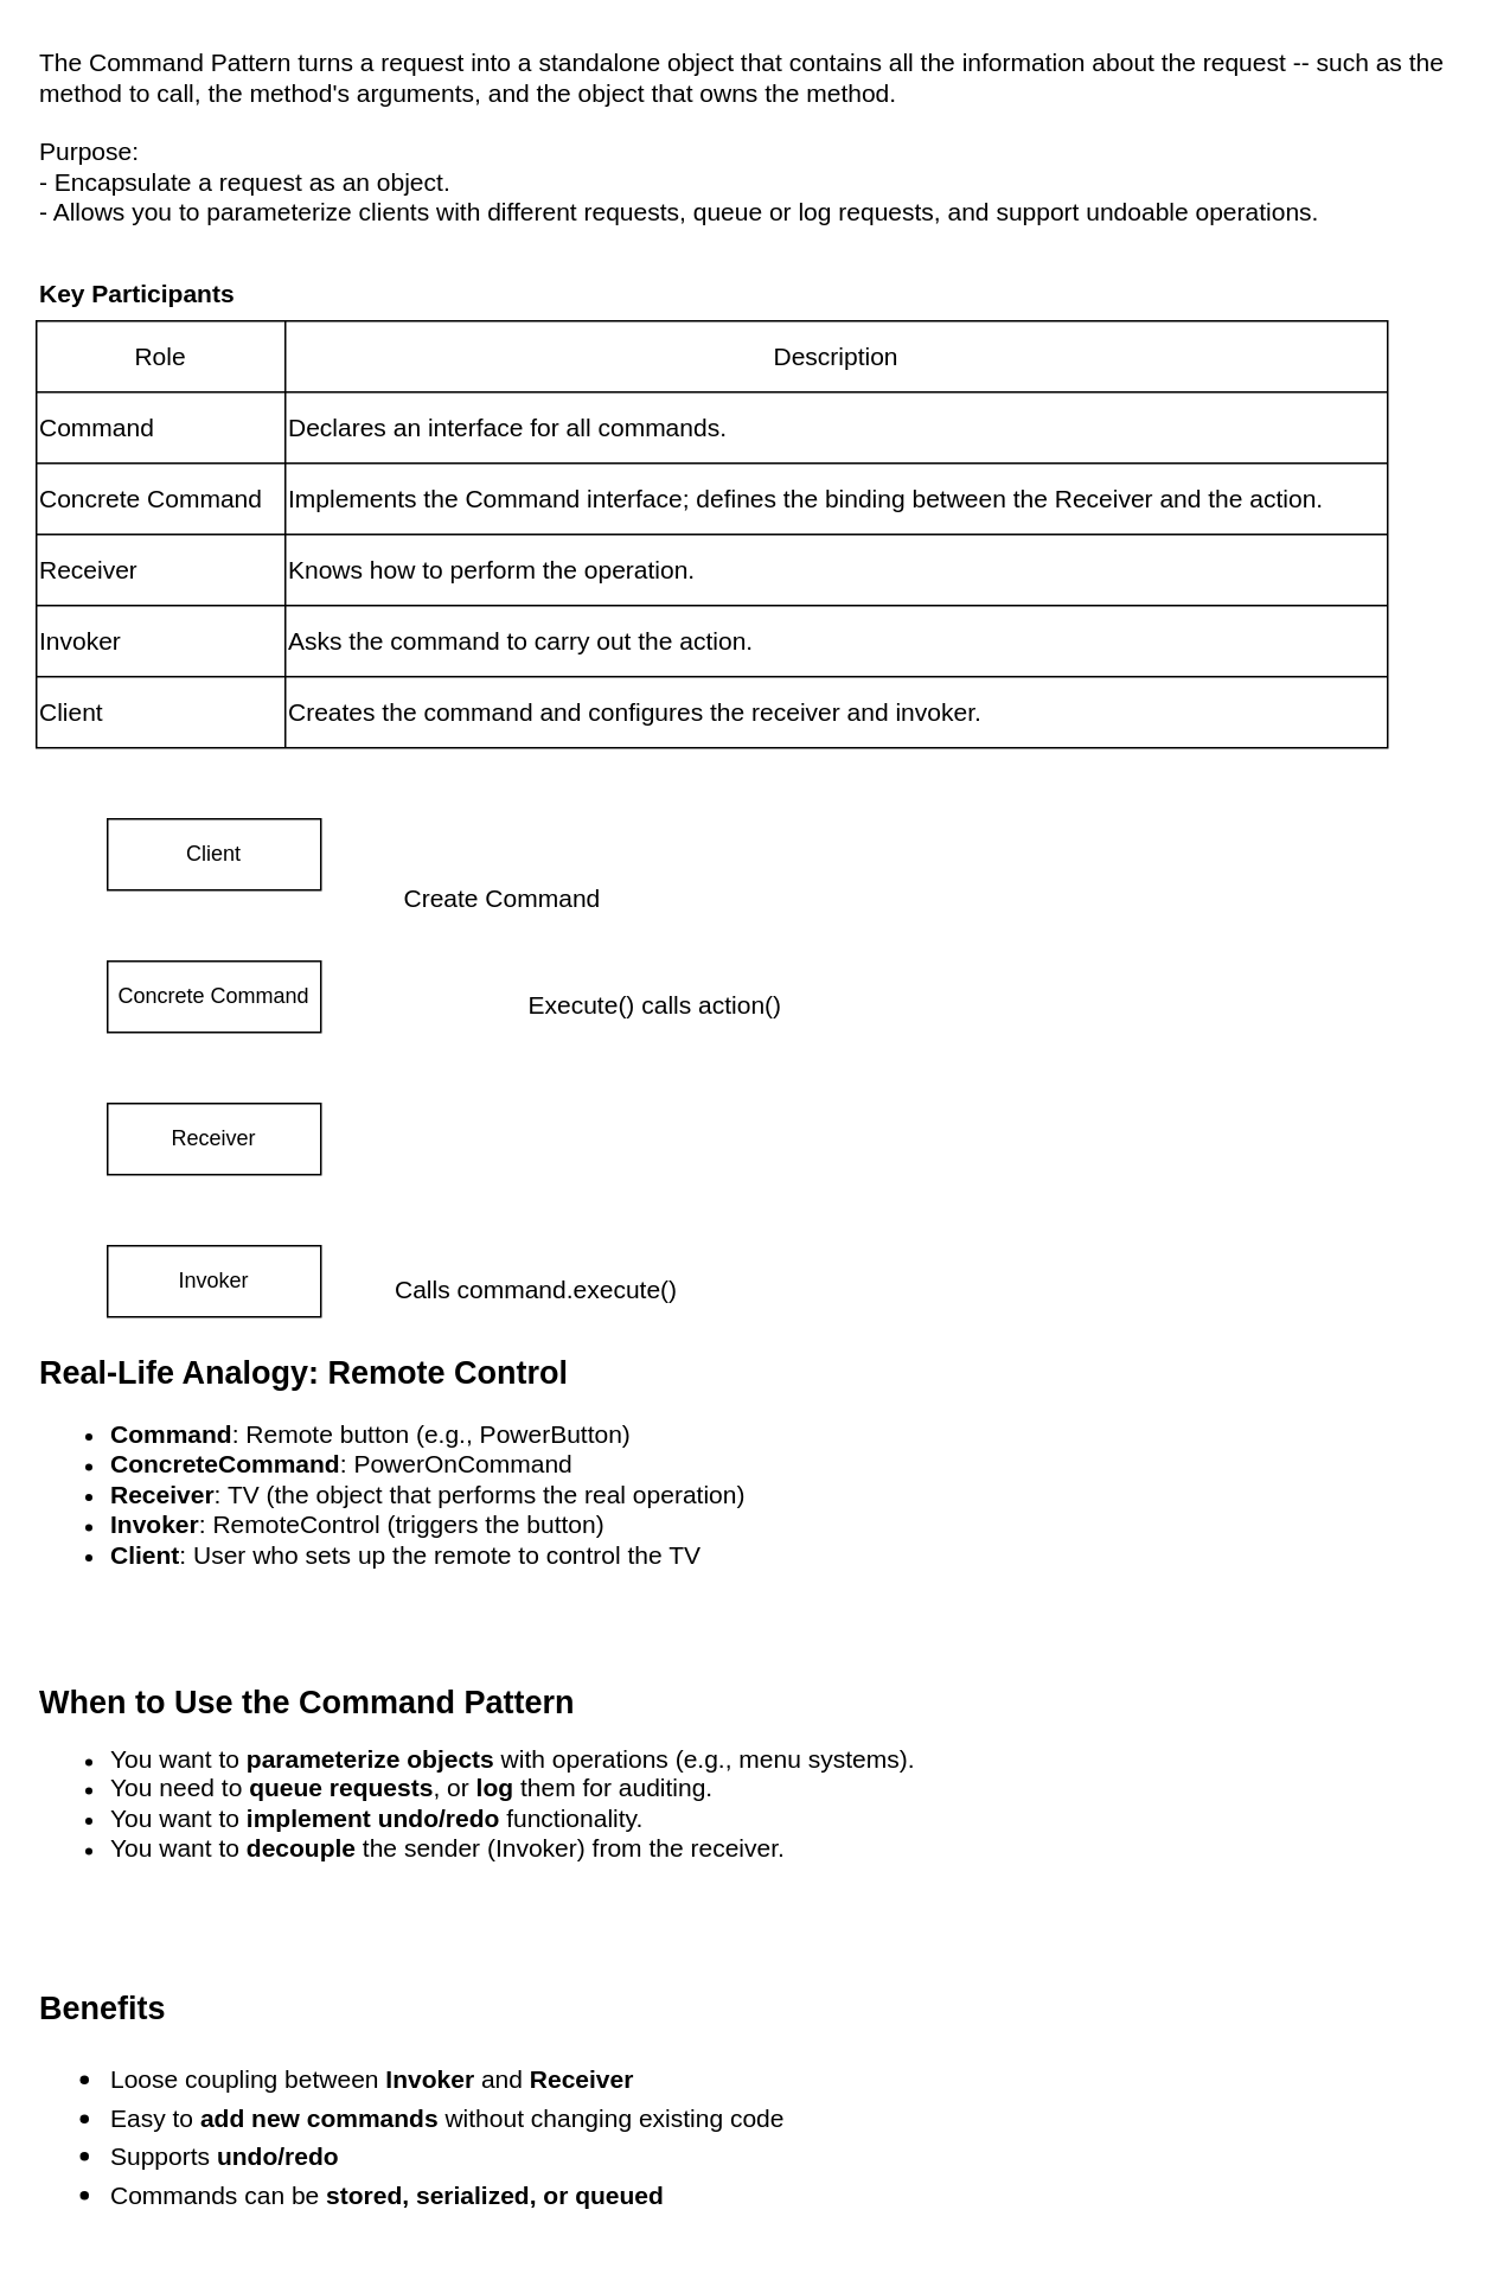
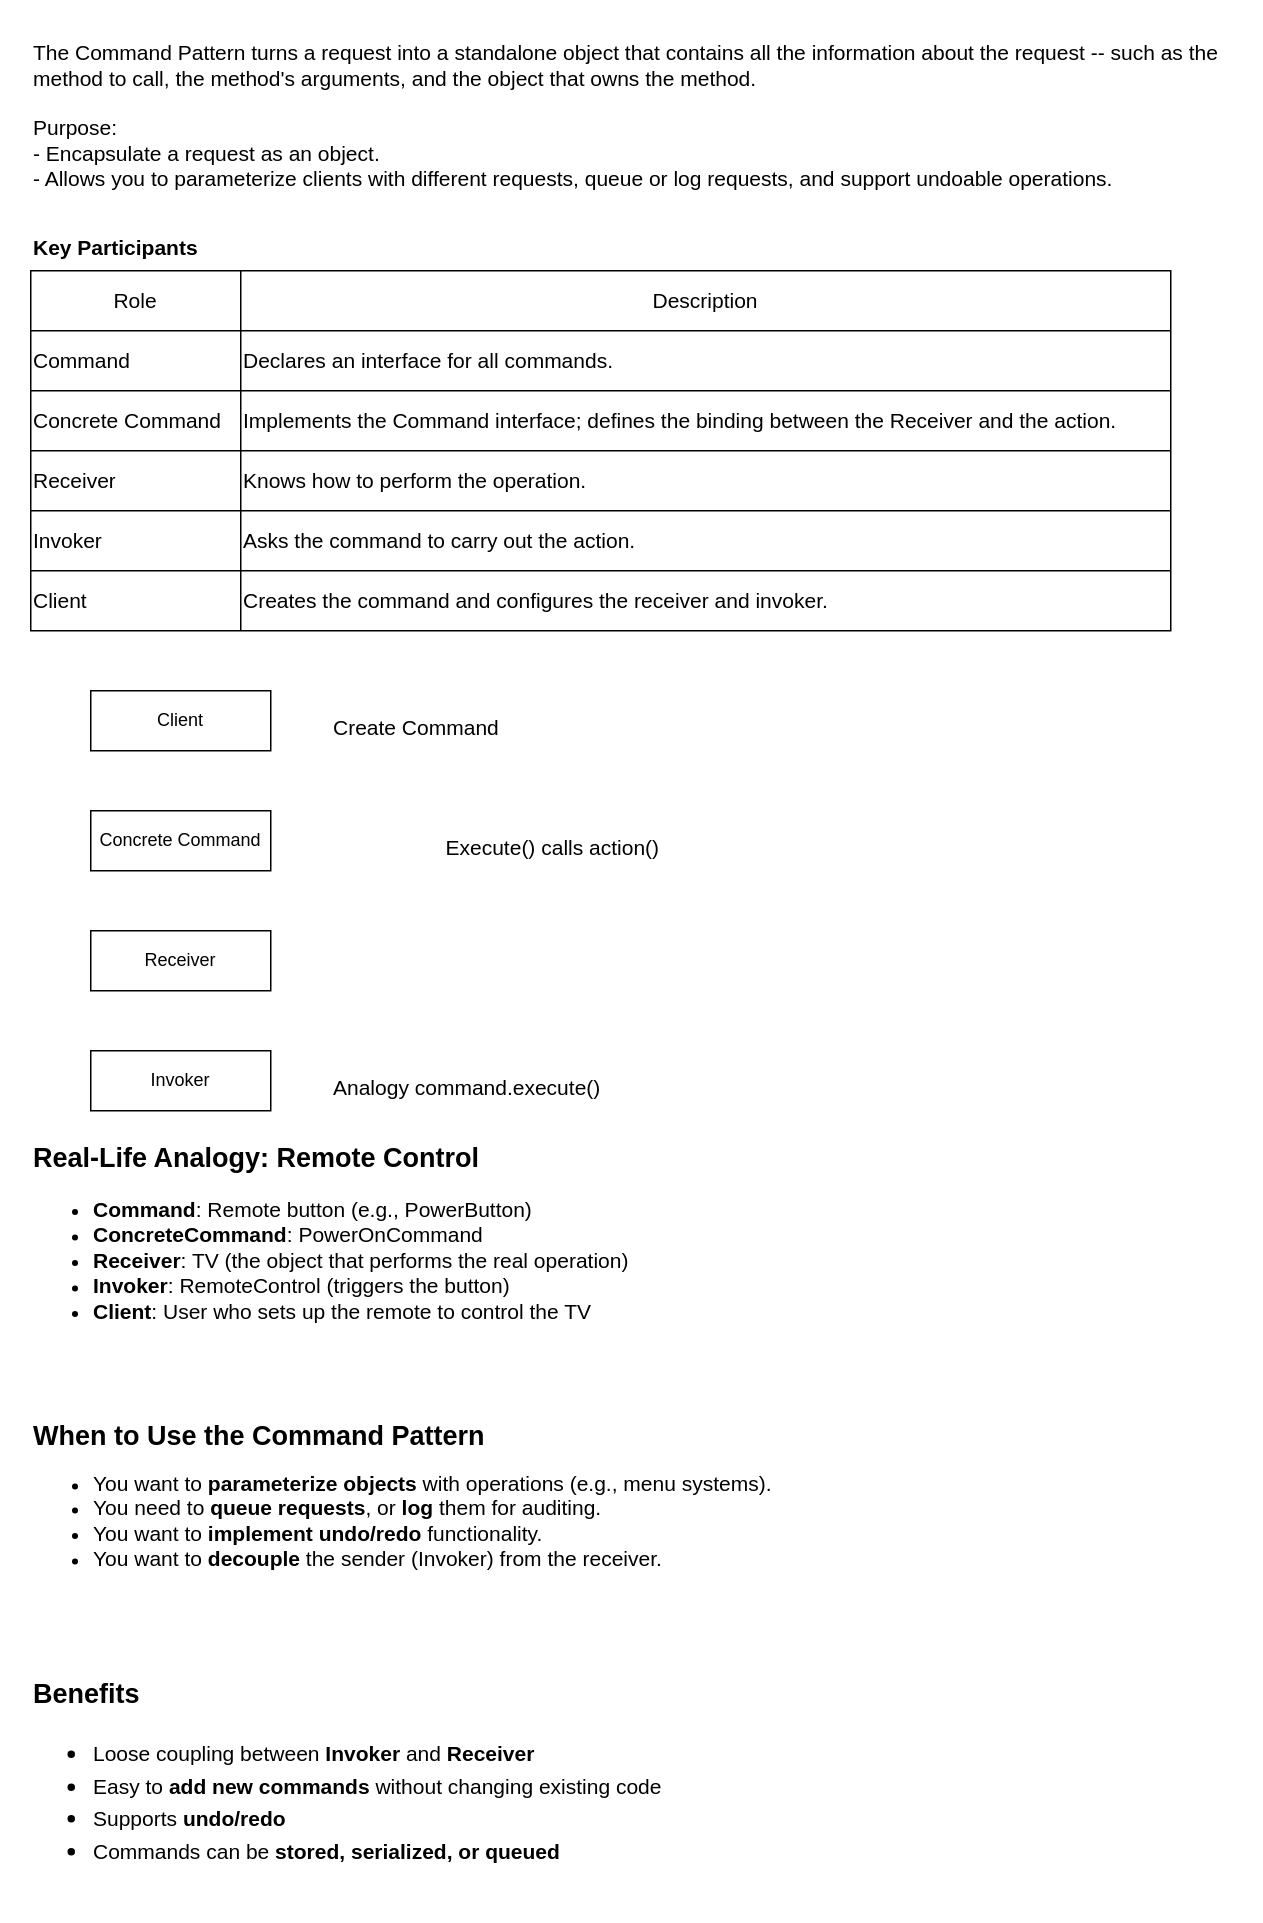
  <mxCell id="0" />
  <mxCell id="1" parent="0" />
  <mxCell id="2" value="The Command Pattern turns a request into a standalone object that contains all the information about the request -- such as the method to call, the method's arguments, and the object that owns the method.&#10;&#10;Purpose:&#10;- Encapsulate a request as an object.&#10;- Allows you to parameterize clients with different requests, queue or log requests, and support undoable operations." style="text;whiteSpace=wrap;fontSize=14;" vertex="1" parent="1"><mxGeometry x="20" y="20" width="800" height="120" as="geometry" /></mxCell>
  <mxCell id="3" value="&lt;b&gt;Key Participants&lt;/b&gt;" style="text;html=1;align=left;verticalAlign=middle;whiteSpace=wrap;rounded=0;fontSize=14;" vertex="1" parent="1"><mxGeometry x="20" y="150" width="800" height="30" as="geometry" /></mxCell>
  <mxCell id="4" value="" style="shape=table;startSize=0;container=1;collapsible=0;childLayout=tableLayout;" vertex="1" parent="1"><mxGeometry x="20" y="180" width="760" height="240" as="geometry" /></mxCell>
  <mxCell id="5" value="" style="shape=tableRow;horizontal=0;startSize=0;swimlaneHead=0;swimlaneBody=0;strokeColor=inherit;top=0;left=0;bottom=0;right=0;collapsible=0;dropTarget=0;fillColor=none;points=[[0,0.5],[1,0.5]];portConstraint=eastwest;" vertex="1" parent="4"><mxGeometry width="760" height="40" as="geometry" /></mxCell>
  <mxCell id="6" value="&lt;font style=&quot;font-size: 14px;&quot;&gt;Role&lt;/font&gt;" style="shape=partialRectangle;html=1;whiteSpace=wrap;connectable=0;strokeColor=inherit;overflow=hidden;fillColor=none;top=0;left=0;bottom=0;right=0;pointerEvents=1;" vertex="1" parent="5"><mxGeometry width="140" height="40" as="geometry"><mxRectangle width="140" height="40" as="alternateBounds" /></mxGeometry></mxCell>
  <mxCell id="7" value="&lt;font style=&quot;font-size: 14px;&quot;&gt;Description&lt;/font&gt;" style="shape=partialRectangle;html=1;whiteSpace=wrap;connectable=0;strokeColor=inherit;overflow=hidden;fillColor=none;top=0;left=0;bottom=0;right=0;pointerEvents=1;" vertex="1" parent="5"><mxGeometry x="140" width="620" height="40" as="geometry"><mxRectangle width="620" height="40" as="alternateBounds" /></mxGeometry></mxCell>
  <mxCell id="8" value="" style="shape=tableRow;horizontal=0;startSize=0;swimlaneHead=0;swimlaneBody=0;strokeColor=inherit;top=0;left=0;bottom=0;right=0;collapsible=0;dropTarget=0;fillColor=none;points=[[0,0.5],[1,0.5]];portConstraint=eastwest;" vertex="1" parent="4"><mxGeometry y="40" width="760" height="40" as="geometry" /></mxCell>
  <mxCell id="9" value="Command" style="shape=partialRectangle;html=1;whiteSpace=wrap;connectable=0;strokeColor=inherit;overflow=hidden;fillColor=none;top=0;left=0;bottom=0;right=0;pointerEvents=1;fontSize=14;align=left;" vertex="1" parent="8"><mxGeometry width="140" height="40" as="geometry"><mxRectangle width="140" height="40" as="alternateBounds" /></mxGeometry></mxCell>
  <mxCell id="10" value="&lt;font style=&quot;font-size: 14px;&quot;&gt;Declares an interface for all commands.&lt;/font&gt;" style="shape=partialRectangle;html=1;whiteSpace=wrap;connectable=0;strokeColor=inherit;overflow=hidden;fillColor=none;top=0;left=0;bottom=0;right=0;pointerEvents=1;align=left;" vertex="1" parent="8"><mxGeometry x="140" width="620" height="40" as="geometry"><mxRectangle width="620" height="40" as="alternateBounds" /></mxGeometry></mxCell>
  <mxCell id="11" value="" style="shape=tableRow;horizontal=0;startSize=0;swimlaneHead=0;swimlaneBody=0;strokeColor=inherit;top=0;left=0;bottom=0;right=0;collapsible=0;dropTarget=0;fillColor=none;points=[[0,0.5],[1,0.5]];portConstraint=eastwest;" vertex="1" parent="4"><mxGeometry y="80" width="760" height="40" as="geometry" /></mxCell>
  <mxCell id="12" value="Concrete Command" style="shape=partialRectangle;html=1;whiteSpace=wrap;connectable=0;strokeColor=inherit;overflow=hidden;fillColor=none;top=0;left=0;bottom=0;right=0;pointerEvents=1;fontSize=14;align=left;" vertex="1" parent="11"><mxGeometry width="140" height="40" as="geometry"><mxRectangle width="140" height="40" as="alternateBounds" /></mxGeometry></mxCell>
  <mxCell id="13" value="&lt;font style=&quot;font-size: 14px;&quot;&gt;Implements the Command interface; defines the binding between the Receiver and the action.&lt;/font&gt;" style="shape=partialRectangle;html=1;whiteSpace=wrap;connectable=0;strokeColor=inherit;overflow=hidden;fillColor=none;top=0;left=0;bottom=0;right=0;pointerEvents=1;align=left;" vertex="1" parent="11"><mxGeometry x="140" width="620" height="40" as="geometry"><mxRectangle width="620" height="40" as="alternateBounds" /></mxGeometry></mxCell>
  <mxCell id="14" value="" style="shape=tableRow;horizontal=0;startSize=0;swimlaneHead=0;swimlaneBody=0;strokeColor=inherit;top=0;left=0;bottom=0;right=0;collapsible=0;dropTarget=0;fillColor=none;points=[[0,0.5],[1,0.5]];portConstraint=eastwest;" vertex="1" parent="4"><mxGeometry y="120" width="760" height="40" as="geometry" /></mxCell>
  <mxCell id="15" value="&lt;font style=&quot;font-size: 14px;&quot;&gt;Receiver&lt;/font&gt;" style="shape=partialRectangle;html=1;whiteSpace=wrap;connectable=0;strokeColor=inherit;overflow=hidden;fillColor=none;top=0;left=0;bottom=0;right=0;pointerEvents=1;align=left;" vertex="1" parent="14"><mxGeometry width="140" height="40" as="geometry"><mxRectangle width="140" height="40" as="alternateBounds" /></mxGeometry></mxCell>
  <mxCell id="16" value="Knows how to perform the operation." style="shape=partialRectangle;html=1;whiteSpace=wrap;connectable=0;strokeColor=inherit;overflow=hidden;fillColor=none;top=0;left=0;bottom=0;right=0;pointerEvents=1;align=left;fontSize=14;" vertex="1" parent="14"><mxGeometry x="140" width="620" height="40" as="geometry"><mxRectangle width="620" height="40" as="alternateBounds" /></mxGeometry></mxCell>
  <mxCell id="17" value="" style="shape=tableRow;horizontal=0;startSize=0;swimlaneHead=0;swimlaneBody=0;strokeColor=inherit;top=0;left=0;bottom=0;right=0;collapsible=0;dropTarget=0;fillColor=none;points=[[0,0.5],[1,0.5]];portConstraint=eastwest;" vertex="1" parent="4"><mxGeometry y="160" width="760" height="40" as="geometry" /></mxCell>
  <mxCell id="18" value="&lt;font style=&quot;font-size: 14px;&quot;&gt;Invoker&lt;/font&gt;" style="shape=partialRectangle;html=1;whiteSpace=wrap;connectable=0;strokeColor=inherit;overflow=hidden;fillColor=none;top=0;left=0;bottom=0;right=0;pointerEvents=1;align=left;" vertex="1" parent="17"><mxGeometry width="140" height="40" as="geometry"><mxRectangle width="140" height="40" as="alternateBounds" /></mxGeometry></mxCell>
  <mxCell id="19" value="Asks the command to carry out the action." style="shape=partialRectangle;html=1;whiteSpace=wrap;connectable=0;strokeColor=inherit;overflow=hidden;fillColor=none;top=0;left=0;bottom=0;right=0;pointerEvents=1;align=left;fontSize=14;" vertex="1" parent="17"><mxGeometry x="140" width="620" height="40" as="geometry"><mxRectangle width="620" height="40" as="alternateBounds" /></mxGeometry></mxCell>
  <mxCell id="20" value="" style="shape=tableRow;horizontal=0;startSize=0;swimlaneHead=0;swimlaneBody=0;strokeColor=inherit;top=0;left=0;bottom=0;right=0;collapsible=0;dropTarget=0;fillColor=none;points=[[0,0.5],[1,0.5]];portConstraint=eastwest;" vertex="1" parent="4"><mxGeometry y="200" width="760" height="40" as="geometry" /></mxCell>
  <mxCell id="21" value="&lt;font style=&quot;font-size: 14px;&quot;&gt;Client&lt;/font&gt;" style="shape=partialRectangle;html=1;whiteSpace=wrap;connectable=0;strokeColor=inherit;overflow=hidden;fillColor=none;top=0;left=0;bottom=0;right=0;pointerEvents=1;align=left;" vertex="1" parent="20"><mxGeometry width="140" height="40" as="geometry"><mxRectangle width="140" height="40" as="alternateBounds" /></mxGeometry></mxCell>
  <mxCell id="22" value="Creates the command and configures the receiver and invoker." style="shape=partialRectangle;html=1;whiteSpace=wrap;connectable=0;strokeColor=inherit;overflow=hidden;fillColor=none;top=0;left=0;bottom=0;right=0;pointerEvents=1;align=left;fontSize=14;" vertex="1" parent="20"><mxGeometry x="140" width="620" height="40" as="geometry"><mxRectangle width="620" height="40" as="alternateBounds" /></mxGeometry></mxCell>
  <mxCell id="23" value="Client" style="html=1;whiteSpace=wrap;" vertex="1" parent="1"><mxGeometry x="60" y="460" width="120" height="40" as="geometry" /></mxCell>
  <mxCell id="24" value="Concrete Command" style="html=1;whiteSpace=wrap;" vertex="1" parent="1"><mxGeometry x="60" y="540" width="120" height="40" as="geometry" /></mxCell>
  <mxCell id="25" value="Receiver" style="html=1;whiteSpace=wrap;" vertex="1" parent="1"><mxGeometry x="60" y="620" width="120" height="40" as="geometry" /></mxCell>
  <mxCell id="26" value="&lt;h2 data-start=&quot;1988&quot; data-end=&quot;2027&quot;&gt;Real-Life Analogy: Remote Control&lt;/h2&gt;&lt;ul data-start=&quot;2029&quot; data-end=&quot;2291&quot;&gt;&lt;li&gt;&lt;font style=&quot;font-size: 14px;&quot;&gt;&lt;strong style=&quot;&quot; data-end=&quot;2042&quot; data-start=&quot;2031&quot;&gt;Command&lt;/strong&gt;: Remote button (e.g., PowerButton)&amp;nbsp;&lt;/font&gt;&lt;/li&gt;&lt;li&gt;&lt;font style=&quot;font-size: 14px;&quot;&gt;&lt;strong data-end=&quot;2099&quot; data-start=&quot;2080&quot;&gt;ConcreteCommand&lt;/strong&gt;: PowerOnCommand&lt;/font&gt;&lt;/li&gt;&lt;li&gt;&lt;font style=&quot;font-size: 14px;&quot;&gt;&lt;strong data-end=&quot;2130&quot; data-start=&quot;2118&quot;&gt;Receiver&lt;/strong&gt;: TV (the object that performs the real operation)&lt;/font&gt;&lt;/li&gt;&lt;li&gt;&lt;font style=&quot;font-size: 14px;&quot;&gt;&lt;strong data-end=&quot;2194&quot; data-start=&quot;2183&quot;&gt;Invoker&lt;/strong&gt;: RemoteControl (triggers the button)&lt;/font&gt;&lt;/li&gt;&lt;li&gt;&lt;font style=&quot;font-size: 14px;&quot;&gt;&lt;strong style=&quot;&quot; data-end=&quot;2244&quot; data-start=&quot;2234&quot;&gt;Client&lt;/strong&gt;: User who sets up the remote to control the TV&lt;/font&gt;&lt;/li&gt;&lt;/ul&gt;" style="text;whiteSpace=wrap;html=1;" vertex="1" parent="1"><mxGeometry x="20" y="740" width="760" height="160" as="geometry" /></mxCell>
  <mxCell id="27" value="Invoker" style="html=1;whiteSpace=wrap;" vertex="1" parent="1"><mxGeometry x="60" y="700" width="120" height="40" as="geometry" /></mxCell>
  <mxCell id="28" value="&lt;font style=&quot;font-size: 18px;&quot;&gt;&lt;b style=&quot;&quot;&gt;When to Use the Command Pattern&lt;/b&gt;&lt;/font&gt;&lt;div&gt;&lt;ul&gt;&lt;li&gt;&lt;font style=&quot;font-size: 14px;&quot;&gt;You want to &lt;b&gt;&lt;span style=&quot;&quot; data-end=&quot;3435&quot; data-start=&quot;3411&quot;&gt;parameterize objects&lt;/span&gt; &lt;/b&gt;with operations (e.g., menu systems).&lt;/font&gt;&lt;/li&gt;&lt;li&gt;&lt;font style=&quot;font-size: 14px;&quot;&gt;You need to &lt;strong data-end=&quot;3506&quot; data-start=&quot;3488&quot;&gt;queue requests&lt;/strong&gt;, or &lt;strong data-end=&quot;3518&quot; data-start=&quot;3511&quot;&gt;log&lt;/strong&gt; them for auditing.&lt;/font&gt;&lt;/li&gt;&lt;li&gt;&lt;font style=&quot;font-size: 14px;&quot;&gt;You want to &lt;strong data-end=&quot;3575&quot; data-start=&quot;3552&quot;&gt;implement undo/redo&lt;/strong&gt; functionality.&lt;/font&gt;&lt;/li&gt;&lt;li&gt;&lt;font style=&quot;font-size: 14px;&quot;&gt;You want to &lt;strong data-end=&quot;3617&quot; data-start=&quot;3605&quot;&gt;decouple&lt;/strong&gt; the sender (Invoker) from the receiver.&lt;/font&gt;&lt;/li&gt;&lt;/ul&gt;&lt;/div&gt;" style="text;whiteSpace=wrap;html=1;" vertex="1" parent="1"><mxGeometry x="20" y="940" width="760" height="120" as="geometry" /></mxCell>
  <mxCell id="29" value="&lt;font style=&quot;font-size: 18px;&quot;&gt;&lt;b&gt;Benefits&lt;/b&gt;&lt;br style=&quot;padding: 0px; margin: 0px; font-size: 14px;&quot;&gt;&lt;ul&gt;&lt;li&gt;&lt;font style=&quot;font-size: 18px;&quot;&gt;&lt;span style=&quot;font-size: 14px;&quot;&gt;Loose coupling between &lt;b&gt;Invoker &lt;/b&gt;and &lt;b&gt;Receiver&lt;/b&gt;&lt;/span&gt;&lt;/font&gt;&lt;/li&gt;&lt;li&gt;&lt;font style=&quot;font-size: 18px;&quot;&gt;&lt;span style=&quot;font-size: 14px;&quot;&gt;Easy to &lt;b&gt;add new commands&lt;/b&gt; without changing existing code&lt;/span&gt;&lt;/font&gt;&lt;/li&gt;&lt;li&gt;&lt;font style=&quot;font-size: 18px;&quot;&gt;&lt;span style=&quot;font-size: 14px;&quot;&gt;Supports &lt;b&gt;undo/redo&lt;/b&gt;&lt;/span&gt;&lt;/font&gt;&lt;/li&gt;&lt;li&gt;&lt;font style=&quot;font-size: 18px;&quot;&gt;&lt;span style=&quot;font-size: 14px;&quot;&gt;Commands can be &lt;b&gt;stored, serialized, or queued&lt;/b&gt;&lt;/span&gt;&lt;/font&gt;&lt;/li&gt;&lt;/ul&gt;&lt;/font&gt;" style="text;html=1;align=left;verticalAlign=middle;whiteSpace=wrap;rounded=0;" vertex="1" parent="1"><mxGeometry x="20" y="1120" width="760" height="140" as="geometry" /></mxCell>
- <mxCell id="30" value="Create Command" style="text;html=1;align=left;verticalAlign=middle;whiteSpace=wrap;rounded=0;fontSize=14;" vertex="1" parent="1"><mxGeometry x="225" y="490" width="520" height="30" as="geometry" /></mxCell>
+ <mxCell id="30" value="Create Command" style="text;html=1;align=left;verticalAlign=middle;whiteSpace=wrap;rounded=0;fontSize=14;" vertex="1" parent="1"><mxGeometry x="220" y="470" width="520" height="30" as="geometry" /></mxCell>
  <mxCell id="31" value="Execute() calls action()" style="text;html=1;align=left;verticalAlign=middle;whiteSpace=wrap;rounded=0;fontSize=14;" vertex="1" parent="1"><mxGeometry x="295" y="550" width="520" height="30" as="geometry" /></mxCell>
- <mxCell id="32" value="Calls command.execute()" style="text;html=1;align=left;verticalAlign=middle;whiteSpace=wrap;rounded=0;fontSize=14;" vertex="1" parent="1"><mxGeometry x="220" y="710" width="520" height="30" as="geometry" /></mxCell>
+ <mxCell id="32" value="Analogy command.execute()" style="text;html=1;align=left;verticalAlign=middle;whiteSpace=wrap;rounded=0;fontSize=14;" vertex="1" parent="1"><mxGeometry x="220" y="710" width="520" height="30" as="geometry" /></mxCell>
